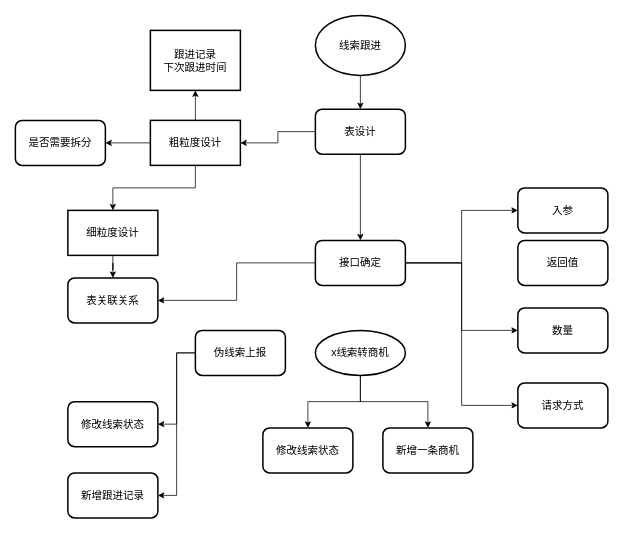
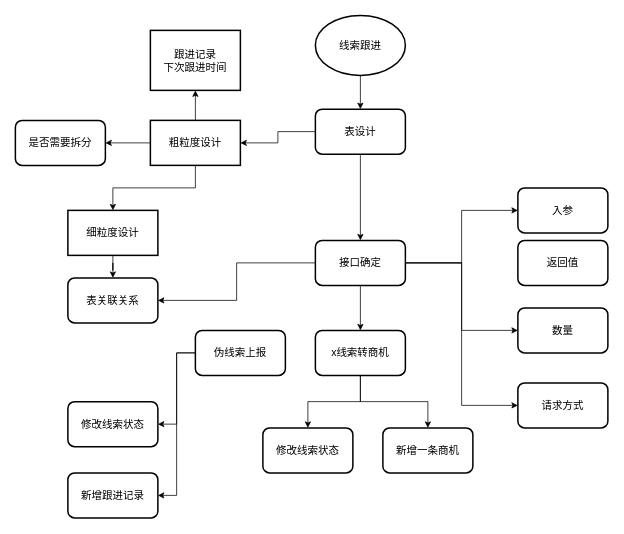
  <mxCell id="0" />
  <mxCell id="1" parent="0" />
  <mxCell id="2" style="edgeStyle=orthogonalEdgeStyle;rounded=0;orthogonalLoop=1;jettySize=auto;html=1;fontSize=14;" edge="1" parent="1" source="3" target="6"><mxGeometry relative="1" as="geometry" /></mxCell>
  <mxCell id="3" value="线索跟进" style="ellipse;whiteSpace=wrap;html=1;strokeWidth=2;fontSize=14;" vertex="1" parent="1"><mxGeometry x="420" y="20" width="120" height="80" as="geometry" /></mxCell>
  <mxCell id="4" style="edgeStyle=orthogonalEdgeStyle;rounded=0;orthogonalLoop=1;jettySize=auto;html=1;fontSize=14;" edge="1" parent="1" source="6" target="10"><mxGeometry relative="1" as="geometry" /></mxCell>
  <mxCell id="5" style="edgeStyle=orthogonalEdgeStyle;rounded=0;orthogonalLoop=1;jettySize=auto;html=1;fontSize=14;" edge="1" parent="1" source="6" target="21"><mxGeometry relative="1" as="geometry" /></mxCell>
  <mxCell id="6" value="表设计" style="rounded=1;whiteSpace=wrap;html=1;fontSize=14;strokeWidth=2;" vertex="1" parent="1"><mxGeometry x="420" y="145" width="120" height="60" as="geometry" /></mxCell>
  <mxCell id="7" style="edgeStyle=orthogonalEdgeStyle;rounded=0;orthogonalLoop=1;jettySize=auto;html=1;entryX=0.5;entryY=0;entryDx=0;entryDy=0;fontSize=14;" edge="1" parent="1" source="10" target="12"><mxGeometry relative="1" as="geometry" /></mxCell>
  <mxCell id="8" style="edgeStyle=orthogonalEdgeStyle;rounded=0;orthogonalLoop=1;jettySize=auto;html=1;fontSize=14;" edge="1" parent="1" source="10"><mxGeometry relative="1" as="geometry"><mxPoint x="260" y="120" as="targetPoint" /></mxGeometry></mxCell>
  <mxCell id="9" style="edgeStyle=orthogonalEdgeStyle;rounded=0;orthogonalLoop=1;jettySize=auto;html=1;entryX=1;entryY=0.5;entryDx=0;entryDy=0;fontSize=14;" edge="1" parent="1" source="10" target="15"><mxGeometry relative="1" as="geometry" /></mxCell>
  <mxCell id="10" value="粗粒度设计" style="rounded=0;whiteSpace=wrap;html=1;fontSize=14;strokeWidth=2;" vertex="1" parent="1"><mxGeometry x="200" y="160" width="120" height="60" as="geometry" /></mxCell>
  <mxCell id="11" style="edgeStyle=orthogonalEdgeStyle;rounded=0;orthogonalLoop=1;jettySize=auto;html=1;fontSize=14;" edge="1" parent="1" source="12" target="14"><mxGeometry relative="1" as="geometry" /></mxCell>
  <mxCell id="12" value="细粒度设计" style="rounded=0;whiteSpace=wrap;html=1;fontSize=14;strokeWidth=2;" vertex="1" parent="1"><mxGeometry x="90" y="280" width="120" height="60" as="geometry" /></mxCell>
  <mxCell id="13" value="跟进记录&lt;br&gt;下次跟进时间" style="rounded=0;whiteSpace=wrap;html=1;fontSize=14;strokeWidth=2;" vertex="1" parent="1"><mxGeometry x="200" y="40" width="120" height="80" as="geometry" /></mxCell>
  <mxCell id="14" value="表关联关系" style="rounded=1;whiteSpace=wrap;html=1;fontSize=14;strokeWidth=2;" vertex="1" parent="1"><mxGeometry x="90" y="370" width="120" height="60" as="geometry" /></mxCell>
  <mxCell id="15" value="是否需要拆分" style="rounded=1;whiteSpace=wrap;html=1;fontSize=14;strokeWidth=2;" vertex="1" parent="1"><mxGeometry x="20" y="160" width="120" height="60" as="geometry" /></mxCell>
  <mxCell id="16" style="edgeStyle=orthogonalEdgeStyle;rounded=0;orthogonalLoop=1;jettySize=auto;html=1;entryX=0;entryY=0.5;entryDx=0;entryDy=0;fontSize=14;" edge="1" parent="1" source="21" target="22"><mxGeometry relative="1" as="geometry" /></mxCell>
  <mxCell id="17" style="edgeStyle=orthogonalEdgeStyle;rounded=0;orthogonalLoop=1;jettySize=auto;html=1;fontSize=14;" edge="1" parent="1" source="21" target="14"><mxGeometry relative="1" as="geometry" /></mxCell>
  <mxCell id="18" style="edgeStyle=orthogonalEdgeStyle;rounded=0;orthogonalLoop=1;jettySize=auto;html=1;entryX=0;entryY=0.5;entryDx=0;entryDy=0;fontSize=14;" edge="1" parent="1" source="21" target="24"><mxGeometry relative="1" as="geometry" /></mxCell>
  <mxCell id="19" style="edgeStyle=orthogonalEdgeStyle;rounded=0;orthogonalLoop=1;jettySize=auto;html=1;entryX=0;entryY=0.5;entryDx=0;entryDy=0;fontSize=14;" edge="1" parent="1" source="21" target="25"><mxGeometry relative="1" as="geometry" /></mxCell>
+ <mxCell id="20" style="edgeStyle=orthogonalEdgeStyle;rounded=0;orthogonalLoop=1;jettySize=auto;html=1;entryX=0.5;entryY=0;entryDx=0;entryDy=0;fontSize=14;" edge="1" parent="1" source="21" target="33"><mxGeometry relative="1" as="geometry" /></mxCell>
  <mxCell id="21" value="接口确定" style="rounded=1;whiteSpace=wrap;html=1;fontSize=14;strokeWidth=2;" vertex="1" parent="1"><mxGeometry x="420" y="320" width="120" height="60" as="geometry" /></mxCell>
  <mxCell id="22" value="入参" style="rounded=1;whiteSpace=wrap;html=1;fontSize=14;strokeWidth=2;" vertex="1" parent="1"><mxGeometry x="690" y="250" width="120" height="60" as="geometry" /></mxCell>
  <mxCell id="23" value="返回值" style="rounded=1;whiteSpace=wrap;html=1;fontSize=14;strokeWidth=2;" vertex="1" parent="1"><mxGeometry x="690" y="320" width="120" height="60" as="geometry" /></mxCell>
  <mxCell id="24" value="数量" style="rounded=1;whiteSpace=wrap;html=1;fontSize=14;strokeWidth=2;" vertex="1" parent="1"><mxGeometry x="690" y="410" width="120" height="60" as="geometry" /></mxCell>
  <mxCell id="25" value="请求方式" style="rounded=1;whiteSpace=wrap;html=1;fontSize=14;strokeWidth=2;" vertex="1" parent="1"><mxGeometry x="690" y="510" width="120" height="60" as="geometry" /></mxCell>
  <mxCell id="26" style="edgeStyle=orthogonalEdgeStyle;rounded=0;orthogonalLoop=1;jettySize=auto;html=1;entryX=1;entryY=0.5;entryDx=0;entryDy=0;fontSize=14;" edge="1" parent="1" source="28" target="29"><mxGeometry relative="1" as="geometry" /></mxCell>
  <mxCell id="27" style="edgeStyle=orthogonalEdgeStyle;rounded=0;orthogonalLoop=1;jettySize=auto;html=1;entryX=1;entryY=0.5;entryDx=0;entryDy=0;fontSize=14;" edge="1" parent="1" source="28" target="30"><mxGeometry relative="1" as="geometry" /></mxCell>
  <mxCell id="28" value="伪线索上报" style="rounded=1;whiteSpace=wrap;html=1;fontSize=14;strokeWidth=2;" vertex="1" parent="1"><mxGeometry x="260" y="440" width="120" height="60" as="geometry" /></mxCell>
  <mxCell id="29" value="修改线索状态" style="rounded=1;whiteSpace=wrap;html=1;fontSize=14;strokeWidth=2;" vertex="1" parent="1"><mxGeometry x="90" y="535" width="120" height="60" as="geometry" /></mxCell>
  <mxCell id="30" value="新增跟进记录" style="rounded=1;whiteSpace=wrap;html=1;fontSize=14;strokeWidth=2;" vertex="1" parent="1"><mxGeometry x="90" y="630" width="120" height="60" as="geometry" /></mxCell>
  <mxCell id="31" style="edgeStyle=orthogonalEdgeStyle;rounded=0;orthogonalLoop=1;jettySize=auto;html=1;entryX=0.5;entryY=0;entryDx=0;entryDy=0;fontSize=14;" edge="1" parent="1" source="33" target="34"><mxGeometry relative="1" as="geometry" /></mxCell>
  <mxCell id="32" style="edgeStyle=orthogonalEdgeStyle;rounded=0;orthogonalLoop=1;jettySize=auto;html=1;fontSize=14;" edge="1" parent="1" source="33" target="35"><mxGeometry relative="1" as="geometry" /></mxCell>
- <mxCell id="33" value="x线索转商机" style="ellipse;whiteSpace=wrap;html=1;fontSize=14;strokeWidth=2;" vertex="1" parent="1"><mxGeometry x="420" y="440" width="120" height="60" as="geometry" /></mxCell>
+ <mxCell id="33" value="x线索转商机" style="rounded=1;whiteSpace=wrap;html=1;fontSize=14;strokeWidth=2;" vertex="1" parent="1"><mxGeometry x="420" y="440" width="120" height="60" as="geometry" /></mxCell>
  <mxCell id="34" value="修改线索状态" style="rounded=1;whiteSpace=wrap;html=1;fontSize=14;strokeWidth=2;" vertex="1" parent="1"><mxGeometry x="350" y="570" width="120" height="60" as="geometry" /></mxCell>
  <mxCell id="35" value="新增一条商机" style="rounded=1;whiteSpace=wrap;html=1;fontSize=14;strokeWidth=2;" vertex="1" parent="1"><mxGeometry x="510" y="570" width="120" height="60" as="geometry" /></mxCell>
